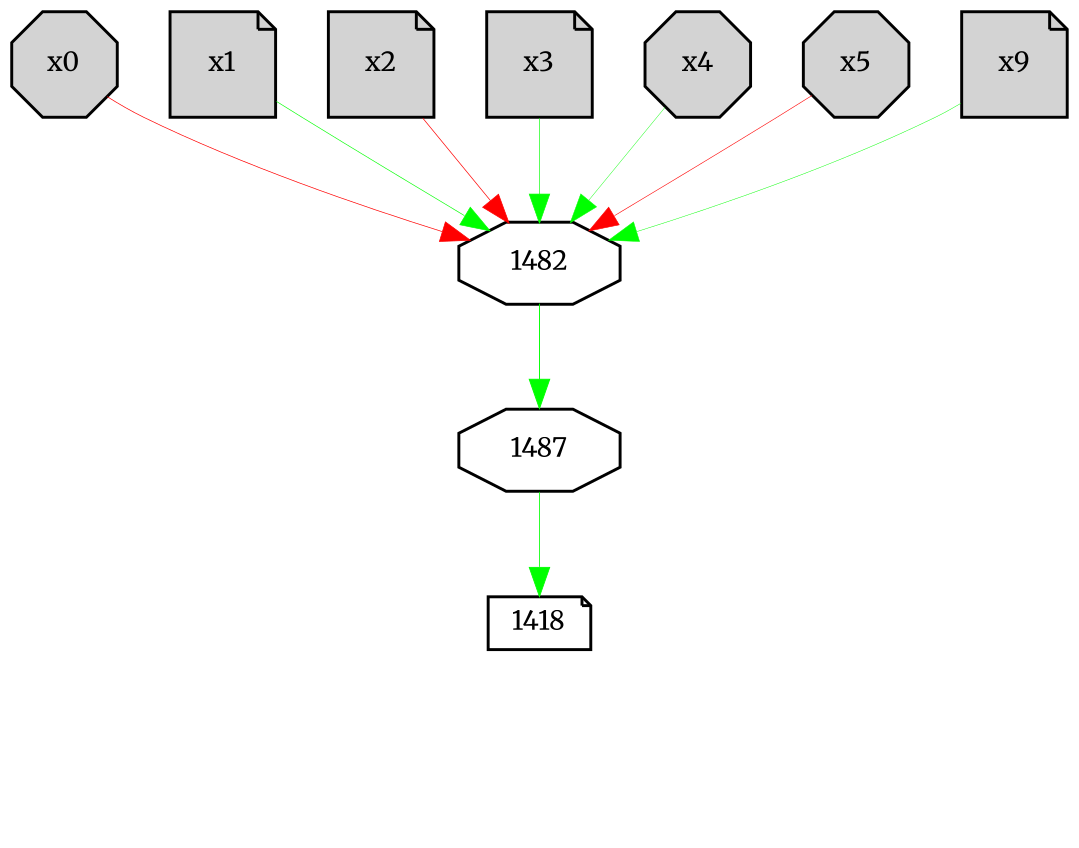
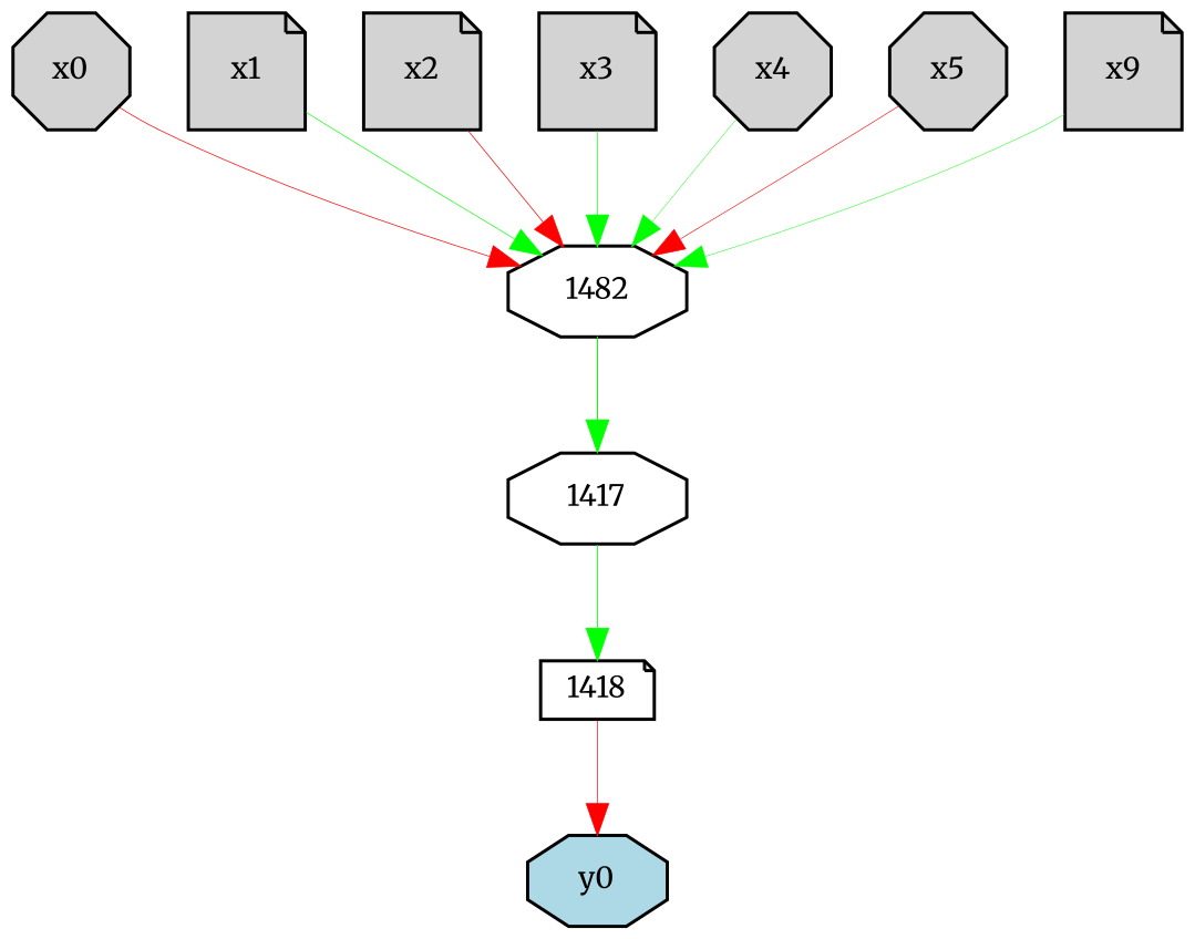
  digraph {
    fontname=Merriweather
    node [fillcolor=lightgray fontname=Merriweather fontsize=9 shape=octagon style=filled]
    edge [color=green fontname=Merriweather style=solid]
    x0 [height=0.5 width=0.5]
    n2 [fillcolor=white height=0.1 label=1482 width=0.1]
-   1487 [fillcolor=white height=0.1 width=0.1]
+   1487 [fillcolor=white height=0.1 width=0.1 label=1417]
    x1 [height=0.5 shape=note width=0.5]
    x2 [height=0.5 shape=note width=0.5]
    x3 [height=0.5 shape=note width=0.5]
    x4 [height=0.5 width=0.5]
    x5 [height=0.5 width=0.5]
    n9 [height=0.5 label=x9 shape=note width=0.5]
+   y0 [fillcolor=lightblue height=0.1 width=0.1]
    n11 [fillcolor=white height=0.1 label=1418 shape=note width=0.1]
    x0 -> n2 [color=red penwidth=0.23518819086676432]
    n2 -> 1487 [penwidth=0.32210897118087534]
    1487 -> n11 [penwidth=0.28108224875841575]
    x1 -> n2 [penwidth=0.21654207973181894]
    x2 -> n2 [color=red penwidth=0.2383686995824463]
    x3 -> n2 [penwidth=0.22212058560470022]
    x4 -> n2 [penwidth=0.14098934019284468]
    x5 -> n2 [color=red penwidth=0.19986079695434839]
    n9 -> n2 [penwidth=0.1588668381779501]
+   n11 -> y0 [color=red penwidth=0.23043370766896465]
  }
